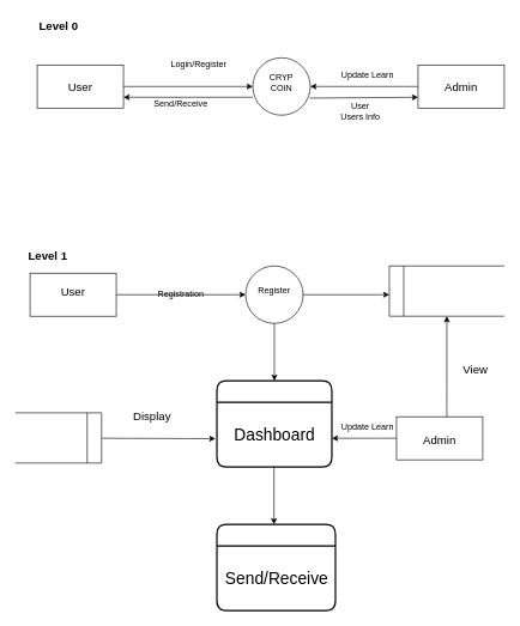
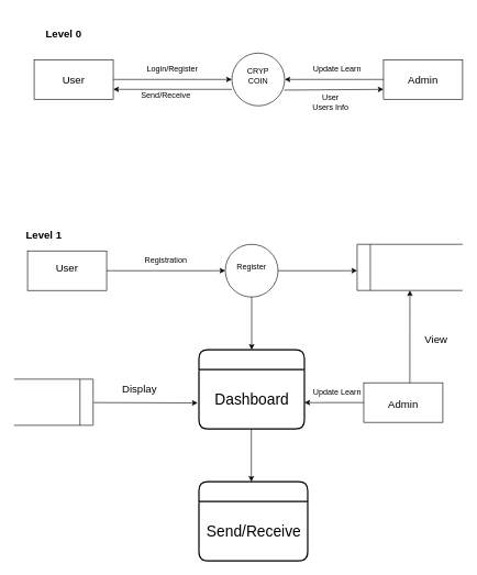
  <mxCell id="0" />
  <mxCell id="1" parent="0" />
  <mxCell id="2" value="" style="ellipse;whiteSpace=wrap;html=1;aspect=fixed;" vertex="1" parent="1"><mxGeometry x="351" y="80" width="80" height="80" as="geometry" /></mxCell>
  <mxCell id="3" value="" style="rounded=0;whiteSpace=wrap;html=1;" vertex="1" parent="1"><mxGeometry x="51" y="90" width="120" height="60" as="geometry" /></mxCell>
  <mxCell id="4" value="" style="rounded=0;whiteSpace=wrap;html=1;" vertex="1" parent="1"><mxGeometry x="581" y="90" width="120" height="60" as="geometry" /></mxCell>
  <mxCell id="5" value="" style="endArrow=classic;html=1;rounded=0;entryX=1;entryY=0.75;entryDx=0;entryDy=0;" edge="1" parent="1" target="3"><mxGeometry width="50" height="50" relative="1" as="geometry"><mxPoint x="351" y="135" as="sourcePoint" /><mxPoint x="421" y="90" as="targetPoint" /></mxGeometry></mxCell>
  <mxCell id="6" value="" style="endArrow=classic;html=1;rounded=0;exitX=1;exitY=0.5;exitDx=0;exitDy=0;entryX=0;entryY=0.5;entryDx=0;entryDy=0;" edge="1" parent="1" source="3" target="2"><mxGeometry width="50" height="50" relative="1" as="geometry"><mxPoint x="371" y="140" as="sourcePoint" /><mxPoint x="421" y="90" as="targetPoint" /></mxGeometry></mxCell>
  <mxCell id="7" value="" style="endArrow=classic;html=1;rounded=0;exitX=0.99;exitY=0.702;exitDx=0;exitDy=0;entryX=0;entryY=0.75;entryDx=0;entryDy=0;exitPerimeter=0;" edge="1" parent="1" source="2" target="4"><mxGeometry width="50" height="50" relative="1" as="geometry"><mxPoint x="371" y="140" as="sourcePoint" /><mxPoint x="421" y="90" as="targetPoint" /></mxGeometry></mxCell>
  <mxCell id="8" value="" style="endArrow=classic;html=1;rounded=0;exitX=0;exitY=0.5;exitDx=0;exitDy=0;entryX=1;entryY=0.5;entryDx=0;entryDy=0;" edge="1" parent="1" source="4" target="2"><mxGeometry width="50" height="50" relative="1" as="geometry"><mxPoint x="371" y="140" as="sourcePoint" /><mxPoint x="421" y="90" as="targetPoint" /></mxGeometry></mxCell>
  <mxCell id="9" value="CRYP COIN" style="text;html=1;strokeColor=none;fillColor=none;align=center;verticalAlign=middle;whiteSpace=wrap;rounded=0;" vertex="1" parent="1"><mxGeometry x="361" y="100" width="60" height="30" as="geometry" /></mxCell>
  <mxCell id="10" value="&lt;font style=&quot;font-size: 16px;&quot;&gt;Admin&lt;/font&gt;" style="text;html=1;strokeColor=none;fillColor=none;align=center;verticalAlign=middle;whiteSpace=wrap;rounded=0;" vertex="1" parent="1"><mxGeometry x="611" y="105" width="60" height="30" as="geometry" /></mxCell>
  <mxCell id="11" value="&lt;font style=&quot;font-size: 16px;&quot;&gt;User&lt;/font&gt;" style="text;html=1;strokeColor=none;fillColor=none;align=center;verticalAlign=middle;whiteSpace=wrap;rounded=0;" vertex="1" parent="1"><mxGeometry x="81" y="105" width="60" height="30" as="geometry" /></mxCell>
- <mxCell id="12" value="Login/Register" style="text;html=1;strokeColor=none;fillColor=none;align=center;verticalAlign=middle;whiteSpace=wrap;rounded=0;" vertex="1" parent="1"><mxGeometry x="246" y="75" width="60" height="30" as="geometry" /></mxCell>
+ <mxCell id="12" value="Login/Register" style="text;html=1;strokeColor=none;fillColor=none;align=center;verticalAlign=middle;whiteSpace=wrap;rounded=0;" vertex="1" parent="1"><mxGeometry x="231" y="90" width="60" height="30" as="geometry" /></mxCell>
  <mxCell id="13" value="Send/Receive" style="text;html=1;strokeColor=none;fillColor=none;align=center;verticalAlign=middle;whiteSpace=wrap;rounded=0;" vertex="1" parent="1"><mxGeometry x="221" y="130" width="60" height="30" as="geometry" /></mxCell>
  <mxCell id="14" value="User Users Info" style="text;html=1;strokeColor=none;fillColor=none;align=center;verticalAlign=middle;whiteSpace=wrap;rounded=0;" vertex="1" parent="1"><mxGeometry x="471" y="140" width="60" height="30" as="geometry" /></mxCell>
  <mxCell id="15" value="Update Learn" style="text;html=1;strokeColor=none;fillColor=none;align=center;verticalAlign=middle;whiteSpace=wrap;rounded=0;" vertex="1" parent="1"><mxGeometry x="471" y="90" width="80" height="30" as="geometry" /></mxCell>
- <mxCell id="16" value="&lt;b&gt;&lt;font style=&quot;font-size: 16px;&quot;&gt;Level 0&lt;/font&gt;&lt;/b&gt;" style="text;html=1;strokeColor=none;fillColor=none;align=center;verticalAlign=middle;whiteSpace=wrap;rounded=0;" vertex="1" parent="1"><mxGeometry x="51" y="20" width="60" height="30" as="geometry" /></mxCell>
+ <mxCell id="16" value="&lt;b&gt;&lt;font style=&quot;font-size: 16px;&quot;&gt;Level 0&lt;/font&gt;&lt;/b&gt;" style="text;html=1;strokeColor=none;fillColor=none;align=center;verticalAlign=middle;whiteSpace=wrap;rounded=0;" vertex="1" parent="1"><mxGeometry x="66" y="35" width="60" height="30" as="geometry" /></mxCell>
  <mxCell id="17" value="" style="ellipse;whiteSpace=wrap;html=1;aspect=fixed;" vertex="1" parent="1"><mxGeometry x="341" y="370" width="80" height="80" as="geometry" /></mxCell>
  <mxCell id="18" value="" style="rounded=0;whiteSpace=wrap;html=1;" vertex="1" parent="1"><mxGeometry x="41" y="380" width="120" height="60" as="geometry" /></mxCell>
  <mxCell id="19" value="" style="endArrow=classic;html=1;rounded=0;exitX=1;exitY=0.5;exitDx=0;exitDy=0;entryX=0;entryY=0.5;entryDx=0;entryDy=0;" edge="1" parent="1" source="18" target="17"><mxGeometry width="50" height="50" relative="1" as="geometry"><mxPoint x="361" y="430" as="sourcePoint" /><mxPoint x="411" y="380" as="targetPoint" /></mxGeometry></mxCell>
  <mxCell id="20" value="Register" style="text;html=1;strokeColor=none;fillColor=none;align=center;verticalAlign=middle;whiteSpace=wrap;rounded=0;" vertex="1" parent="1"><mxGeometry x="351" y="390" width="60" height="30" as="geometry" /></mxCell>
  <mxCell id="21" value="&lt;font style=&quot;font-size: 16px;&quot;&gt;User&lt;/font&gt;" style="text;html=1;strokeColor=none;fillColor=none;align=center;verticalAlign=middle;whiteSpace=wrap;rounded=0;" vertex="1" parent="1"><mxGeometry x="71" y="390" width="60" height="30" as="geometry" /></mxCell>
- <mxCell id="22" value="Registration" style="text;html=1;strokeColor=none;fillColor=none;align=center;verticalAlign=middle;whiteSpace=wrap;rounded=0;" vertex="1" parent="1"><mxGeometry x="221" y="395" width="60" height="30" as="geometry" /></mxCell>
+ <mxCell id="22" value="Registration" style="text;html=1;strokeColor=none;fillColor=none;align=center;verticalAlign=middle;whiteSpace=wrap;rounded=0;" vertex="1" parent="1"><mxGeometry x="221" y="380" width="60" height="30" as="geometry" /></mxCell>
  <mxCell id="23" value="" style="endArrow=none;html=1;rounded=0;fontSize=16;" edge="1" parent="1"><mxGeometry width="50" height="50" relative="1" as="geometry"><mxPoint x="541" y="440" as="sourcePoint" /><mxPoint x="541" y="370" as="targetPoint" /><Array as="points" /></mxGeometry></mxCell>
  <mxCell id="24" value="" style="endArrow=classic;html=1;rounded=0;exitX=1;exitY=0.5;exitDx=0;exitDy=0;" edge="1" parent="1"><mxGeometry width="50" height="50" relative="1" as="geometry"><mxPoint x="421" y="410" as="sourcePoint" /><mxPoint x="541" y="410" as="targetPoint" /></mxGeometry></mxCell>
  <mxCell id="25" value="" style="endArrow=none;html=1;rounded=0;fontSize=16;" edge="1" parent="1"><mxGeometry width="50" height="50" relative="1" as="geometry"><mxPoint x="541" y="370" as="sourcePoint" /><mxPoint x="701" y="370" as="targetPoint" /></mxGeometry></mxCell>
  <mxCell id="26" value="" style="endArrow=none;html=1;rounded=0;fontSize=16;" edge="1" parent="1"><mxGeometry width="50" height="50" relative="1" as="geometry"><mxPoint x="541" y="440" as="sourcePoint" /><mxPoint x="701" y="440" as="targetPoint" /></mxGeometry></mxCell>
  <mxCell id="27" value="" style="rounded=0;whiteSpace=wrap;html=1;" vertex="1" parent="1"><mxGeometry x="551" y="580" width="120" height="60" as="geometry" /></mxCell>
  <mxCell id="28" value="&lt;font style=&quot;font-size: 16px;&quot;&gt;Admin&lt;/font&gt;" style="text;html=1;strokeColor=none;fillColor=none;align=center;verticalAlign=middle;whiteSpace=wrap;rounded=0;" vertex="1" parent="1"><mxGeometry x="581" y="600" width="60" height="25" as="geometry" /></mxCell>
  <mxCell id="29" value="" style="endArrow=none;html=1;rounded=0;fontSize=16;" edge="1" parent="1"><mxGeometry width="50" height="50" relative="1" as="geometry"><mxPoint x="561" y="440" as="sourcePoint" /><mxPoint x="561" y="370" as="targetPoint" /><Array as="points" /></mxGeometry></mxCell>
  <mxCell id="30" value="" style="endArrow=classic;html=1;rounded=0;fontSize=16;exitX=0.583;exitY=0;exitDx=0;exitDy=0;exitPerimeter=0;" edge="1" parent="1" source="27"><mxGeometry width="50" height="50" relative="1" as="geometry"><mxPoint x="491" y="550" as="sourcePoint" /><mxPoint x="621" y="440" as="targetPoint" /></mxGeometry></mxCell>
  <mxCell id="31" value="View" style="text;html=1;strokeColor=none;fillColor=none;align=center;verticalAlign=middle;whiteSpace=wrap;rounded=0;fontSize=16;" vertex="1" parent="1"><mxGeometry x="631" y="500" width="60" height="30" as="geometry" /></mxCell>
  <mxCell id="32" value="" style="swimlane;childLayout=stackLayout;horizontal=1;startSize=30;horizontalStack=0;rounded=1;fontSize=14;fontStyle=0;strokeWidth=2;resizeParent=0;resizeLast=1;shadow=0;dashed=0;align=center;" vertex="1" parent="1"><mxGeometry x="301" y="530" width="160" height="120" as="geometry" /></mxCell>
  <mxCell id="33" value="Dashboard" style="text;html=1;align=center;verticalAlign=middle;resizable=0;points=[];autosize=1;strokeColor=none;fillColor=none;fontSize=23;" vertex="1" parent="32"><mxGeometry y="30" width="160" height="90" as="geometry" /></mxCell>
  <mxCell id="34" value="" style="endArrow=classic;html=1;rounded=0;exitX=0.5;exitY=1;exitDx=0;exitDy=0;entryX=0.5;entryY=0;entryDx=0;entryDy=0;" edge="1" parent="1" source="17" target="32"><mxGeometry width="50" height="50" relative="1" as="geometry"><mxPoint x="171" y="420" as="sourcePoint" /><mxPoint x="351" y="420" as="targetPoint" /></mxGeometry></mxCell>
  <mxCell id="35" value="" style="endArrow=classic;html=1;rounded=0;exitX=0;exitY=0.5;exitDx=0;exitDy=0;entryX=1;entryY=0.556;entryDx=0;entryDy=0;entryPerimeter=0;" edge="1" parent="1" source="27" target="33"><mxGeometry width="50" height="50" relative="1" as="geometry"><mxPoint x="391" y="460" as="sourcePoint" /><mxPoint x="391" y="540" as="targetPoint" /></mxGeometry></mxCell>
  <mxCell id="36" value="Update Learn" style="text;html=1;strokeColor=none;fillColor=none;align=center;verticalAlign=middle;whiteSpace=wrap;rounded=0;" vertex="1" parent="1"><mxGeometry x="471" y="580" width="80" height="30" as="geometry" /></mxCell>
  <mxCell id="37" value="" style="endArrow=none;html=1;rounded=0;fontSize=16;" edge="1" parent="1"><mxGeometry width="50" height="50" relative="1" as="geometry"><mxPoint x="120.5" y="644.5" as="sourcePoint" /><mxPoint x="120.5" y="574.5" as="targetPoint" /><Array as="points" /></mxGeometry></mxCell>
  <mxCell id="38" value="" style="endArrow=none;html=1;rounded=0;fontSize=16;" edge="1" parent="1"><mxGeometry width="50" height="50" relative="1" as="geometry"><mxPoint x="140.5" y="574.5" as="sourcePoint" /><mxPoint x="20.5" y="574.5" as="targetPoint" /></mxGeometry></mxCell>
  <mxCell id="39" value="" style="endArrow=none;html=1;rounded=0;fontSize=16;" edge="1" parent="1"><mxGeometry width="50" height="50" relative="1" as="geometry"><mxPoint x="140.5" y="644.5" as="sourcePoint" /><mxPoint x="20.5" y="644.5" as="targetPoint" /></mxGeometry></mxCell>
  <mxCell id="40" value="" style="endArrow=none;html=1;rounded=0;fontSize=16;" edge="1" parent="1"><mxGeometry width="50" height="50" relative="1" as="geometry"><mxPoint x="140.5" y="644.5" as="sourcePoint" /><mxPoint x="140.5" y="574.5" as="targetPoint" /><Array as="points" /></mxGeometry></mxCell>
  <mxCell id="41" value="" style="endArrow=classic;html=1;rounded=0;entryX=-0.012;entryY=0.562;entryDx=0;entryDy=0;entryPerimeter=0;" edge="1" parent="1" target="33"><mxGeometry width="50" height="50" relative="1" as="geometry"><mxPoint x="141" y="610" as="sourcePoint" /><mxPoint x="301" y="609.5" as="targetPoint" /></mxGeometry></mxCell>
- <mxCell id="42" value="Display" style="text;html=1;strokeColor=none;fillColor=none;align=center;verticalAlign=middle;whiteSpace=wrap;rounded=0;fontSize=16;" vertex="1" parent="1"><mxGeometry x="181" y="565" width="60" height="30" as="geometry" /></mxCell>
+ <mxCell id="42" value="Display" style="text;html=1;strokeColor=none;fillColor=none;align=center;verticalAlign=middle;whiteSpace=wrap;rounded=0;fontSize=16;" vertex="1" parent="1"><mxGeometry x="181" y="575" width="60" height="30" as="geometry" /></mxCell>
  <mxCell id="43" value="" style="swimlane;childLayout=stackLayout;horizontal=1;startSize=30;horizontalStack=0;rounded=1;fontSize=14;fontStyle=0;strokeWidth=2;resizeParent=0;resizeLast=1;shadow=0;dashed=0;align=center;" vertex="1" parent="1"><mxGeometry x="301" y="730" width="165" height="120" as="geometry" /></mxCell>
  <mxCell id="44" value="Send/Receive" style="text;html=1;align=center;verticalAlign=middle;resizable=0;points=[];autosize=1;strokeColor=none;fillColor=none;fontSize=23;" vertex="1" parent="43"><mxGeometry y="30" width="165" height="90" as="geometry" /></mxCell>
  <mxCell id="45" value="" style="endArrow=classic;html=1;rounded=0;exitX=0.5;exitY=1;exitDx=0;exitDy=0;entryX=0.5;entryY=0;entryDx=0;entryDy=0;" edge="1" parent="1"><mxGeometry width="50" height="50" relative="1" as="geometry"><mxPoint x="380.5" y="650" as="sourcePoint" /><mxPoint x="380.5" y="730" as="targetPoint" /></mxGeometry></mxCell>
  <mxCell id="46" value="&lt;b&gt;&lt;font style=&quot;font-size: 16px;&quot;&gt;Level 1&lt;/font&gt;&lt;/b&gt;" style="text;html=1;strokeColor=none;fillColor=none;align=center;verticalAlign=middle;whiteSpace=wrap;rounded=0;" vertex="1" parent="1"><mxGeometry x="36" y="340" width="60" height="30" as="geometry" /></mxCell>
